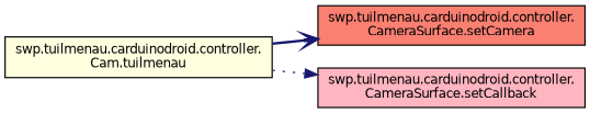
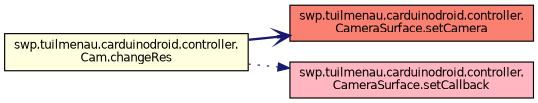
  digraph {
    rankdir=LR
    node [color=black fontname=Helvetica fontsize=10 shape=record style=filled]
    edge [color=midnightblue fontname=Helvetica fontsize=10 labelfontname=Helvetica labelfontsize=10]
-   n1 [fillcolor=lightyellow fontcolor=black height=0.2 label="swp.tuilmenau.carduinodroid.controller.\lCam.tuilmenau" width=0.4]
+   n1 [fillcolor=lightyellow fontcolor=black height=0.2 label="swp.tuilmenau.carduinodroid.controller.\lCam.changeRes" width=0.4]
    n2 [fillcolor=salmon height=0.2 label="swp.tuilmenau.carduinodroid.controller.\lCameraSurface.setCamera" width=0.4]
    n3 [fillcolor=lightpink height=0.2 label="swp.tuilmenau.carduinodroid.controller.\lCameraSurface.setCallback" width=0.4]
    n1 -> n2 [style=bold arrowhead=vee]
    n1 -> n3 [style=dotted arrowhead=normal]
  }
